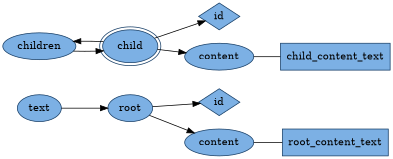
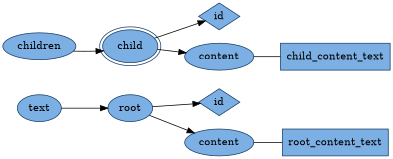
  digraph {
    fontname="DejaVu Serif"
    rankdir=LR
    node [color="#153d66" fillcolor="#7cb0e4" fontname="DejaVu Serif" peripheries=1 shape=ellipse style=filled]
    edge [arrowhead=normal fontname="DejaVu Serif"]
    n1 [label=text]
    n2 [label=root]
    n3 [label=id shape=diamond]
    n4 [label=children]
    n5 [label=child peripheries=2]
    n6 [label=id shape=diamond]
    n7 [label=content]
    child_content_text [shape=box]
    n9 [label=content]
    root_content_text [shape=box]
    subgraph sub_1 {
      n1
    }
    subgraph sub_2 {
      n2
    }
    subgraph sub_3 {
      n3
    }
    subgraph sub_4 {
      n4
    }
    subgraph sub_5 {
      n5
    }
    subgraph sub_6 {
      n6
    }
    subgraph sub_7 {
      n7
    }
    subgraph sub_8 {
      child_content_text
    }
    subgraph sub_9 {
      n9
    }
    subgraph sub_10 {
      root_content_text
    }
    n1 -> n2
    n2 -> n3
    n2 -> n9
    n4 -> n5
-   n5 -> n4
    n5 -> n6
    n5 -> n7
    n7 -> child_content_text [arrowhead=none]
    n9 -> root_content_text [arrowhead=none]
  }
